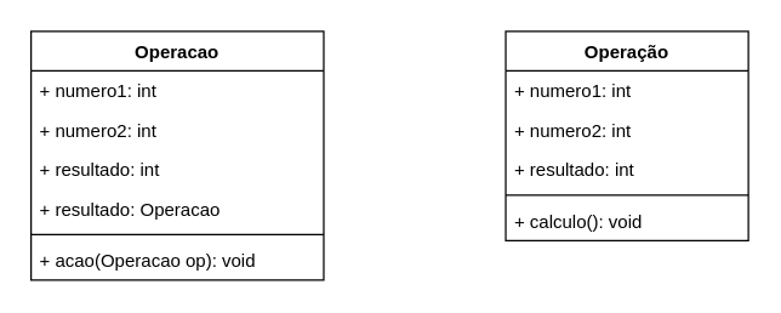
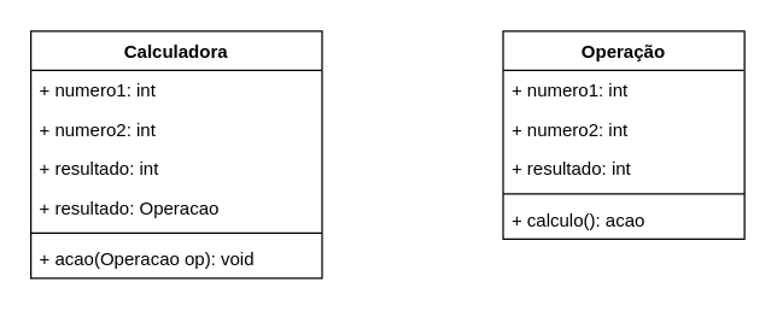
  <mxCell id="0" />
  <mxCell id="1" parent="0" />
- <mxCell id="2" value="Operacao" style="swimlane;fontStyle=1;align=center;verticalAlign=top;childLayout=stackLayout;horizontal=1;startSize=26;horizontalStack=0;resizeParent=1;resizeParentMax=0;resizeLast=0;collapsible=1;marginBottom=0;" vertex="1" parent="1"><mxGeometry x="20" y="20" width="193" height="164" as="geometry" /></mxCell>
+ <mxCell id="2" value="Calculadora" style="swimlane;fontStyle=1;align=center;verticalAlign=top;childLayout=stackLayout;horizontal=1;startSize=26;horizontalStack=0;resizeParent=1;resizeParentMax=0;resizeLast=0;collapsible=1;marginBottom=0;" vertex="1" parent="1"><mxGeometry x="20" y="20" width="193" height="164" as="geometry" /></mxCell>
  <mxCell id="3" value="+ numero1: int&#10;" style="text;strokeColor=none;fillColor=none;align=left;verticalAlign=top;spacingLeft=4;spacingRight=4;overflow=hidden;rotatable=0;points=[[0,0.5],[1,0.5]];portConstraint=eastwest;" vertex="1" parent="2"><mxGeometry y="26" width="193" height="26" as="geometry" /></mxCell>
  <mxCell id="4" value="+ numero2: int" style="text;strokeColor=none;fillColor=none;align=left;verticalAlign=top;spacingLeft=4;spacingRight=4;overflow=hidden;rotatable=0;points=[[0,0.5],[1,0.5]];portConstraint=eastwest;" vertex="1" parent="2"><mxGeometry y="52" width="193" height="26" as="geometry" /></mxCell>
  <mxCell id="5" value="+ resultado: int" style="text;strokeColor=none;fillColor=none;align=left;verticalAlign=top;spacingLeft=4;spacingRight=4;overflow=hidden;rotatable=0;points=[[0,0.5],[1,0.5]];portConstraint=eastwest;" vertex="1" parent="2"><mxGeometry y="78" width="193" height="26" as="geometry" /></mxCell>
  <mxCell id="6" value="+ resultado: Operacao" style="text;strokeColor=none;fillColor=none;align=left;verticalAlign=top;spacingLeft=4;spacingRight=4;overflow=hidden;rotatable=0;points=[[0,0.5],[1,0.5]];portConstraint=eastwest;" vertex="1" parent="2"><mxGeometry y="104" width="193" height="26" as="geometry" /></mxCell>
  <mxCell id="7" value="" style="line;strokeWidth=1;fillColor=none;align=left;verticalAlign=middle;spacingTop=-1;spacingLeft=3;spacingRight=3;rotatable=0;labelPosition=right;points=[];portConstraint=eastwest;" vertex="1" parent="2"><mxGeometry y="130" width="193" height="8" as="geometry" /></mxCell>
  <mxCell id="8" value="+ acao(Operacao op): void" style="text;strokeColor=none;fillColor=none;align=left;verticalAlign=top;spacingLeft=4;spacingRight=4;overflow=hidden;rotatable=0;points=[[0,0.5],[1,0.5]];portConstraint=eastwest;" vertex="1" parent="2"><mxGeometry y="138" width="193" height="26" as="geometry" /></mxCell>
  <mxCell id="9" value="Operação" style="swimlane;fontStyle=1;align=center;verticalAlign=top;childLayout=stackLayout;horizontal=1;startSize=26;horizontalStack=0;resizeParent=1;resizeParentMax=0;resizeLast=0;collapsible=1;marginBottom=0;" vertex="1" parent="1"><mxGeometry x="333" y="20" width="160" height="138" as="geometry" /></mxCell>
  <mxCell id="10" value="+ numero1: int" style="text;strokeColor=none;fillColor=none;align=left;verticalAlign=top;spacingLeft=4;spacingRight=4;overflow=hidden;rotatable=0;points=[[0,0.5],[1,0.5]];portConstraint=eastwest;" vertex="1" parent="9"><mxGeometry y="26" width="160" height="26" as="geometry" /></mxCell>
  <mxCell id="11" value="+ numero2: int" style="text;strokeColor=none;fillColor=none;align=left;verticalAlign=top;spacingLeft=4;spacingRight=4;overflow=hidden;rotatable=0;points=[[0,0.5],[1,0.5]];portConstraint=eastwest;" vertex="1" parent="9"><mxGeometry y="52" width="160" height="26" as="geometry" /></mxCell>
  <mxCell id="12" value="+ resultado: int" style="text;strokeColor=none;fillColor=none;align=left;verticalAlign=top;spacingLeft=4;spacingRight=4;overflow=hidden;rotatable=0;points=[[0,0.5],[1,0.5]];portConstraint=eastwest;" vertex="1" parent="9"><mxGeometry y="78" width="160" height="26" as="geometry" /></mxCell>
  <mxCell id="13" value="" style="line;strokeWidth=1;fillColor=none;align=left;verticalAlign=middle;spacingTop=-1;spacingLeft=3;spacingRight=3;rotatable=0;labelPosition=right;points=[];portConstraint=eastwest;" vertex="1" parent="9"><mxGeometry y="104" width="160" height="8" as="geometry" /></mxCell>
- <mxCell id="14" value="+ calculo(): void" style="text;strokeColor=none;fillColor=none;align=left;verticalAlign=top;spacingLeft=4;spacingRight=4;overflow=hidden;rotatable=0;points=[[0,0.5],[1,0.5]];portConstraint=eastwest;" vertex="1" parent="9"><mxGeometry y="112" width="160" height="26" as="geometry" /></mxCell>
+ <mxCell id="14" value="+ calculo(): acao" style="text;strokeColor=none;fillColor=none;align=left;verticalAlign=top;spacingLeft=4;spacingRight=4;overflow=hidden;rotatable=0;points=[[0,0.5],[1,0.5]];portConstraint=eastwest;" vertex="1" parent="9"><mxGeometry y="112" width="160" height="26" as="geometry" /></mxCell>
